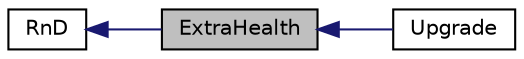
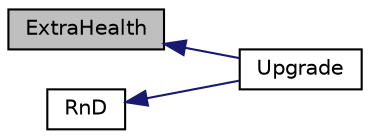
  digraph {
    rankdir=LR
    node [color=black fillcolor=white fontname=Helvetica fontsize=10 shape=record style=filled]
    edge [color=midnightblue dir=back fontname=Helvetica fontsize=10 labelfontname=Helvetica labelfontsize=10 style=solid]
    n1 [fillcolor=grey75 fontcolor=black height=0.2 label=ExtraHealth width=0.4]
    n2 [height=0.2 label=Upgrade width=0.4]
    n3 [height=0.2 label=RnD width=0.4]
    n1 -> n2
-   n3 -> n1
+   n3 -> n2
  }
